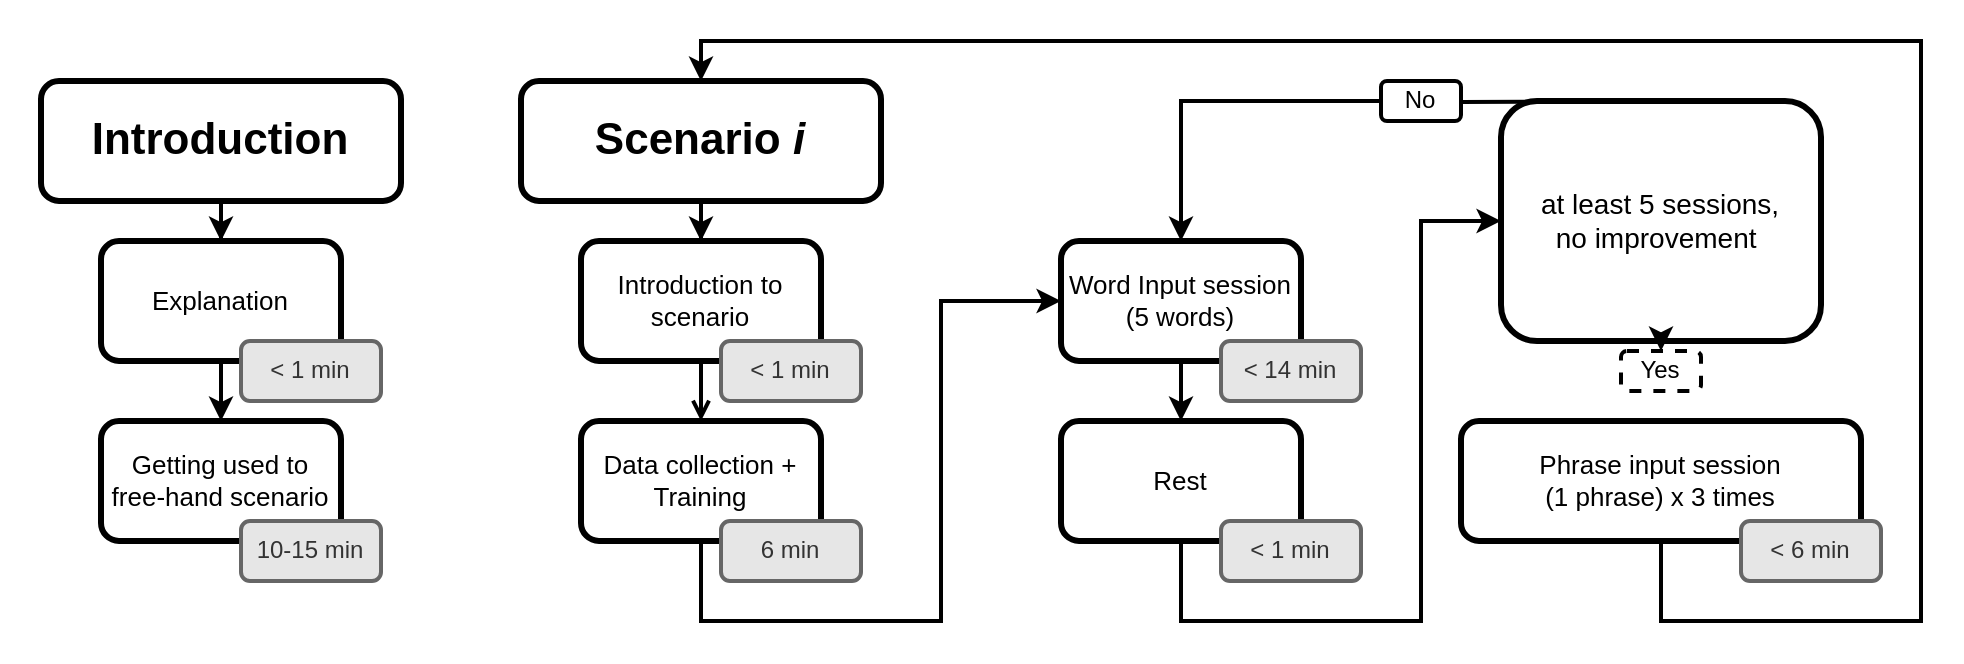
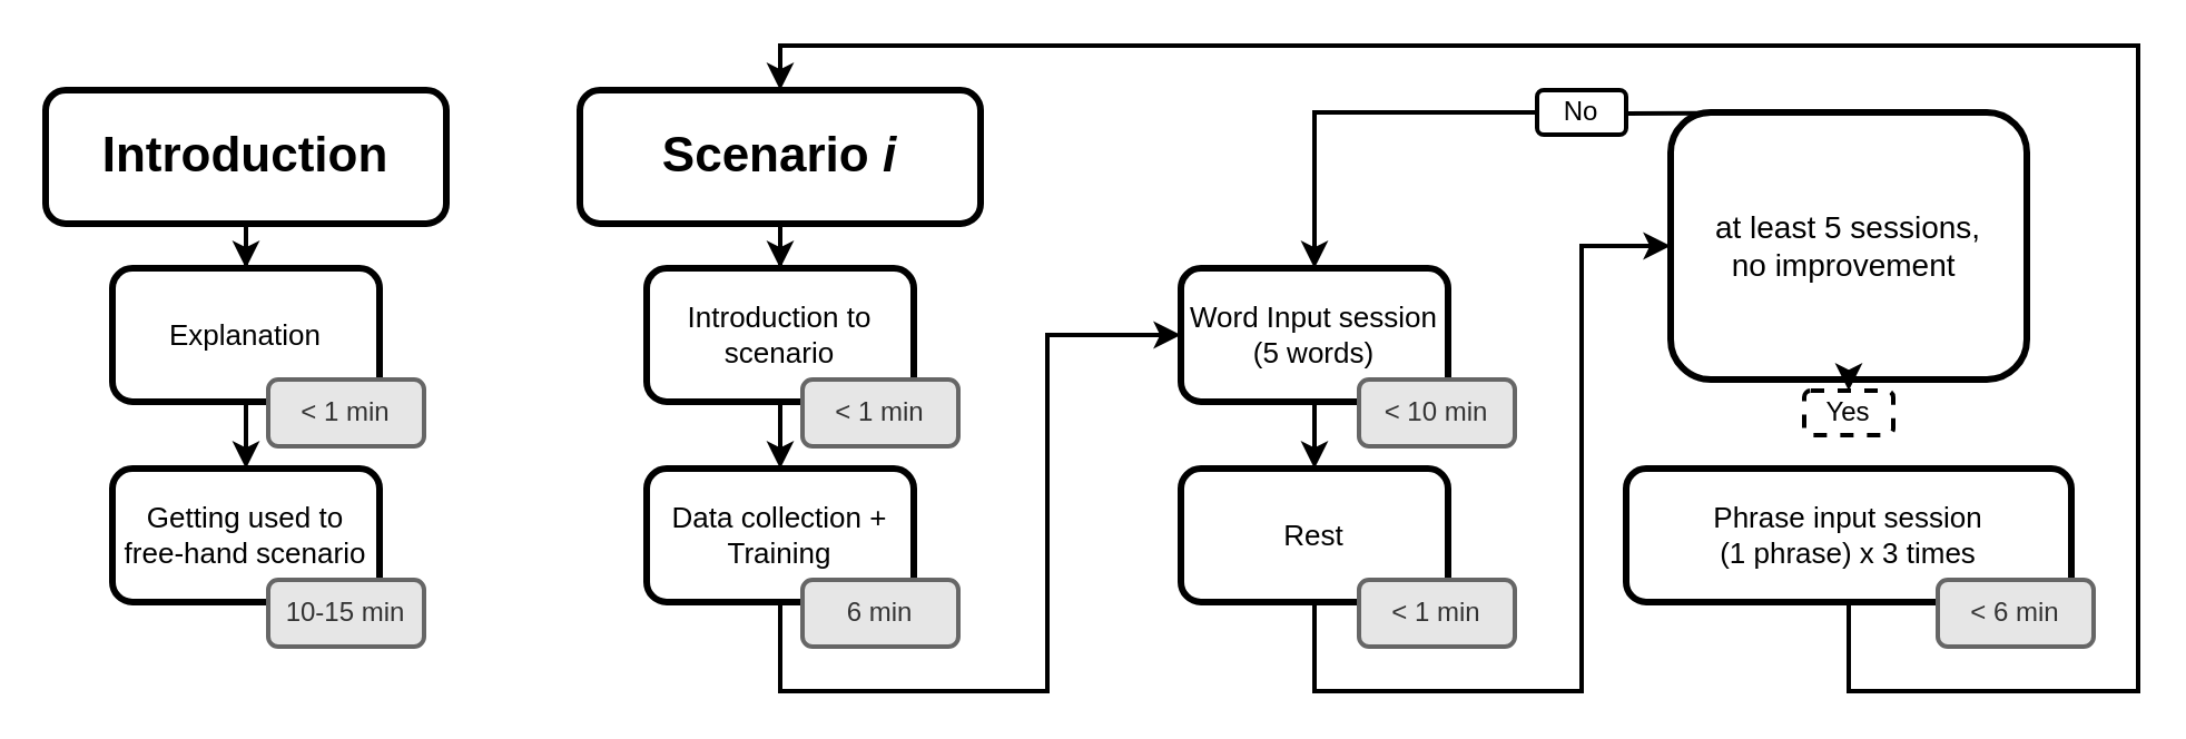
  <mxCell id="0" />
  <mxCell id="1" parent="0" />
  <mxCell id="2" value="" style="edgeStyle=orthogonalEdgeStyle;rounded=0;orthogonalLoop=1;jettySize=auto;html=1;fontSize=13;strokeWidth=2;" edge="1" parent="1" source="3" target="5"><mxGeometry relative="1" as="geometry" /></mxCell>
  <mxCell id="3" value="Introduction" style="rounded=1;whiteSpace=wrap;html=1;fontStyle=1;fontSize=22;strokeWidth=3;" vertex="1" parent="1"><mxGeometry x="20" y="40" width="180" height="60" as="geometry" /></mxCell>
  <mxCell id="4" value="" style="edgeStyle=orthogonalEdgeStyle;rounded=0;orthogonalLoop=1;jettySize=auto;html=1;fontSize=13;strokeWidth=2;" edge="1" parent="1" source="5" target="6"><mxGeometry relative="1" as="geometry" /></mxCell>
  <mxCell id="5" value="Explanation" style="rounded=1;whiteSpace=wrap;html=1;fontSize=13;strokeWidth=3;" vertex="1" parent="1"><mxGeometry x="50" y="120" width="120" height="60" as="geometry" /></mxCell>
  <mxCell id="6" value="Getting used to free-hand scenario" style="rounded=1;whiteSpace=wrap;html=1;fontSize=13;strokeWidth=3;" vertex="1" parent="1"><mxGeometry x="50" y="210" width="120" height="60" as="geometry" /></mxCell>
  <mxCell id="7" value="" style="edgeStyle=orthogonalEdgeStyle;rounded=0;orthogonalLoop=1;jettySize=auto;html=1;fontSize=13;strokeWidth=2;" edge="1" parent="1" source="8" target="10"><mxGeometry relative="1" as="geometry" /></mxCell>
  <mxCell id="8" value="Scenario &lt;i style=&quot;font-size: 22px;&quot;&gt;i&lt;/i&gt;" style="rounded=1;whiteSpace=wrap;html=1;fontStyle=1;fontSize=22;strokeWidth=3;" vertex="1" parent="1"><mxGeometry x="260" y="40" width="180" height="60" as="geometry" /></mxCell>
- <mxCell id="9" value="" style="edgeStyle=orthogonalEdgeStyle;rounded=0;orthogonalLoop=1;jettySize=auto;html=1;fontSize=13;strokeWidth=2;endArrow=open;" edge="1" parent="1" source="10" target="12"><mxGeometry relative="1" as="geometry" /></mxCell>
+ <mxCell id="9" value="" style="edgeStyle=orthogonalEdgeStyle;rounded=0;orthogonalLoop=1;jettySize=auto;html=1;fontSize=13;strokeWidth=2;" edge="1" parent="1" source="10" target="12"><mxGeometry relative="1" as="geometry" /></mxCell>
  <mxCell id="10" value="Introduction to scenario" style="rounded=1;whiteSpace=wrap;html=1;fontSize=13;strokeWidth=3;" vertex="1" parent="1"><mxGeometry x="290" y="120" width="120" height="60" as="geometry" /></mxCell>
  <mxCell id="11" value="" style="edgeStyle=orthogonalEdgeStyle;rounded=0;orthogonalLoop=1;jettySize=auto;html=1;fontSize=13;strokeWidth=2;" edge="1" parent="1" source="12" target="13"><mxGeometry relative="1" as="geometry"><Array as="points"><mxPoint x="350" y="310" /><mxPoint x="470" y="310" /><mxPoint x="470" y="150" /></Array></mxGeometry></mxCell>
  <mxCell id="12" value="Data collection +&lt;br style=&quot;font-size: 13px;&quot;&gt;Training" style="rounded=1;whiteSpace=wrap;html=1;fontSize=13;strokeWidth=3;" vertex="1" parent="1"><mxGeometry x="290" y="210" width="120" height="60" as="geometry" /></mxCell>
  <mxCell id="13" value="Word Input session&lt;br style=&quot;font-size: 13px;&quot;&gt;(5 words)" style="rounded=1;whiteSpace=wrap;html=1;fontSize=13;strokeWidth=3;" vertex="1" parent="1"><mxGeometry x="530" y="120" width="120" height="60" as="geometry" /></mxCell>
  <mxCell id="14" value="Rest" style="rounded=1;whiteSpace=wrap;html=1;fontSize=13;strokeWidth=3;" vertex="1" parent="1"><mxGeometry x="530" y="210" width="120" height="60" as="geometry" /></mxCell>
  <mxCell id="15" value="&amp;lt; 1 min" style="rounded=1;whiteSpace=wrap;html=1;fillColor=#E6E6E6;strokeColor=#666666;fontColor=#333333;strokeWidth=2;" vertex="1" parent="1"><mxGeometry x="120" y="170" width="70" height="30" as="geometry" /></mxCell>
  <mxCell id="16" value="10-15 min" style="rounded=1;whiteSpace=wrap;html=1;fillColor=#E6E6E6;strokeColor=#666666;fontColor=#333333;strokeWidth=2;" vertex="1" parent="1"><mxGeometry x="120" y="260" width="70" height="30" as="geometry" /></mxCell>
  <mxCell id="17" style="edgeStyle=orthogonalEdgeStyle;rounded=0;orthogonalLoop=1;jettySize=auto;html=1;entryX=0.5;entryY=0;entryDx=0;entryDy=0;fontSize=13;strokeWidth=2;" edge="1" parent="1" target="13"><mxGeometry relative="1" as="geometry"><mxPoint x="695" y="50" as="sourcePoint" /><Array as="points"><mxPoint x="590" y="50" /></Array></mxGeometry></mxCell>
  <mxCell id="18" value="at least 5 sessions,&lt;br style=&quot;font-size: 14px&quot;&gt;no improvement&amp;nbsp;" style="whiteSpace=wrap;html=1;fontSize=14;strokeWidth=3;rounded=1;" vertex="1" parent="1"><mxGeometry x="750" y="50" width="160" height="120" as="geometry" /></mxCell>
  <mxCell id="19" style="edgeStyle=orthogonalEdgeStyle;rounded=0;orthogonalLoop=1;jettySize=auto;html=1;exitX=0.5;exitY=1;exitDx=0;exitDy=0;entryX=0.5;entryY=0;entryDx=0;entryDy=0;fontSize=13;strokeWidth=2;" edge="1" parent="1" source="20" target="8"><mxGeometry relative="1" as="geometry"><Array as="points"><mxPoint x="830" y="240" /><mxPoint x="830" y="310" /><mxPoint x="960" y="310" /><mxPoint x="960" y="20" /><mxPoint x="350" y="20" /></Array></mxGeometry></mxCell>
  <mxCell id="20" value="Phrase input session&lt;br style=&quot;font-size: 13px;&quot;&gt;(1 phrase) x 3 times" style="rounded=1;whiteSpace=wrap;html=1;direction=south;fontSize=13;strokeWidth=3;" vertex="1" parent="1"><mxGeometry x="730" y="210" width="200" height="60" as="geometry" /></mxCell>
  <mxCell id="21" value="" style="endArrow=classic;html=1;fontSize=13;exitX=0.5;exitY=1;exitDx=0;exitDy=0;entryX=0.5;entryY=0;entryDx=0;entryDy=0;strokeWidth=2;" edge="1" parent="1" source="13" target="14"><mxGeometry width="50" height="50" relative="1" as="geometry"><mxPoint x="410" y="280" as="sourcePoint" /><mxPoint x="460" y="230" as="targetPoint" /></mxGeometry></mxCell>
  <mxCell id="22" value="" style="edgeStyle=orthogonalEdgeStyle;rounded=0;orthogonalLoop=1;jettySize=auto;html=1;entryX=0;entryY=0.5;entryDx=0;entryDy=0;strokeWidth=2;" edge="1" parent="1" target="18"><mxGeometry relative="1" as="geometry"><mxPoint x="590" y="270" as="sourcePoint" /><mxPoint x="770" y="150" as="targetPoint" /><Array as="points"><mxPoint x="590" y="310" /><mxPoint x="710" y="310" /><mxPoint x="710" y="110" /></Array></mxGeometry></mxCell>
  <mxCell id="23" value="" style="endArrow=classic;html=1;fontSize=13;exitX=0.5;exitY=1;exitDx=0;exitDy=0;strokeWidth=2;" edge="1" parent="1" source="18" target="29"><mxGeometry width="50" height="50" relative="1" as="geometry"><mxPoint x="410" y="190" as="sourcePoint" /><mxPoint x="460" y="140" as="targetPoint" /></mxGeometry></mxCell>
  <mxCell id="24" value="&amp;lt; 1 min" style="rounded=1;whiteSpace=wrap;html=1;fillColor=#E6E6E6;strokeColor=#666666;fontColor=#333333;strokeWidth=2;" vertex="1" parent="1"><mxGeometry x="610" y="260" width="70" height="30" as="geometry" /></mxCell>
  <mxCell id="25" value="6 min" style="rounded=1;whiteSpace=wrap;html=1;fillColor=#E6E6E6;strokeColor=#666666;fontColor=#333333;strokeWidth=2;" vertex="1" parent="1"><mxGeometry x="360" y="260" width="70" height="30" as="geometry" /></mxCell>
- <mxCell id="26" value="&amp;lt; 14 min" style="rounded=1;whiteSpace=wrap;html=1;fillColor=#E6E6E6;strokeColor=#666666;fontColor=#333333;strokeWidth=2;" vertex="1" parent="1"><mxGeometry x="610" y="170" width="70" height="30" as="geometry" /></mxCell>
+ <mxCell id="26" value="&amp;lt; 10 min" style="rounded=1;whiteSpace=wrap;html=1;fillColor=#E6E6E6;strokeColor=#666666;fontColor=#333333;strokeWidth=2;" vertex="1" parent="1"><mxGeometry x="610" y="170" width="70" height="30" as="geometry" /></mxCell>
  <mxCell id="27" value="&amp;lt; 1 min" style="rounded=1;whiteSpace=wrap;html=1;fillColor=#E6E6E6;strokeColor=#666666;fontColor=#333333;strokeWidth=2;" vertex="1" parent="1"><mxGeometry x="360" y="170" width="70" height="30" as="geometry" /></mxCell>
  <mxCell id="28" value="&amp;lt; 6 min" style="rounded=1;whiteSpace=wrap;html=1;fillColor=#E6E6E6;strokeColor=#666666;fontColor=#333333;strokeWidth=2;" vertex="1" parent="1"><mxGeometry x="870" y="260" width="70" height="30" as="geometry" /></mxCell>
  <mxCell id="29" value="Yes" style="rounded=1;whiteSpace=wrap;html=1;strokeWidth=2;dashed=1;" vertex="1" parent="1"><mxGeometry x="810" y="175" width="40" height="20" as="geometry" /></mxCell>
  <mxCell id="30" value="" style="endArrow=none;html=1;fontSize=13;exitX=1;exitY=0.35;exitDx=0;exitDy=0;entryX=0.5;entryY=0;entryDx=0;entryDy=0;exitPerimeter=0;strokeWidth=2;" edge="1" parent="1" target="18"><mxGeometry width="50" height="50" relative="1" as="geometry"><mxPoint x="730" y="50.5" as="sourcePoint" /><mxPoint x="500" y="120" as="targetPoint" /></mxGeometry></mxCell>
  <mxCell id="31" value="No" style="rounded=1;whiteSpace=wrap;html=1;strokeWidth=2;" vertex="1" parent="1"><mxGeometry x="690" y="40" width="40" height="20" as="geometry" /></mxCell>
